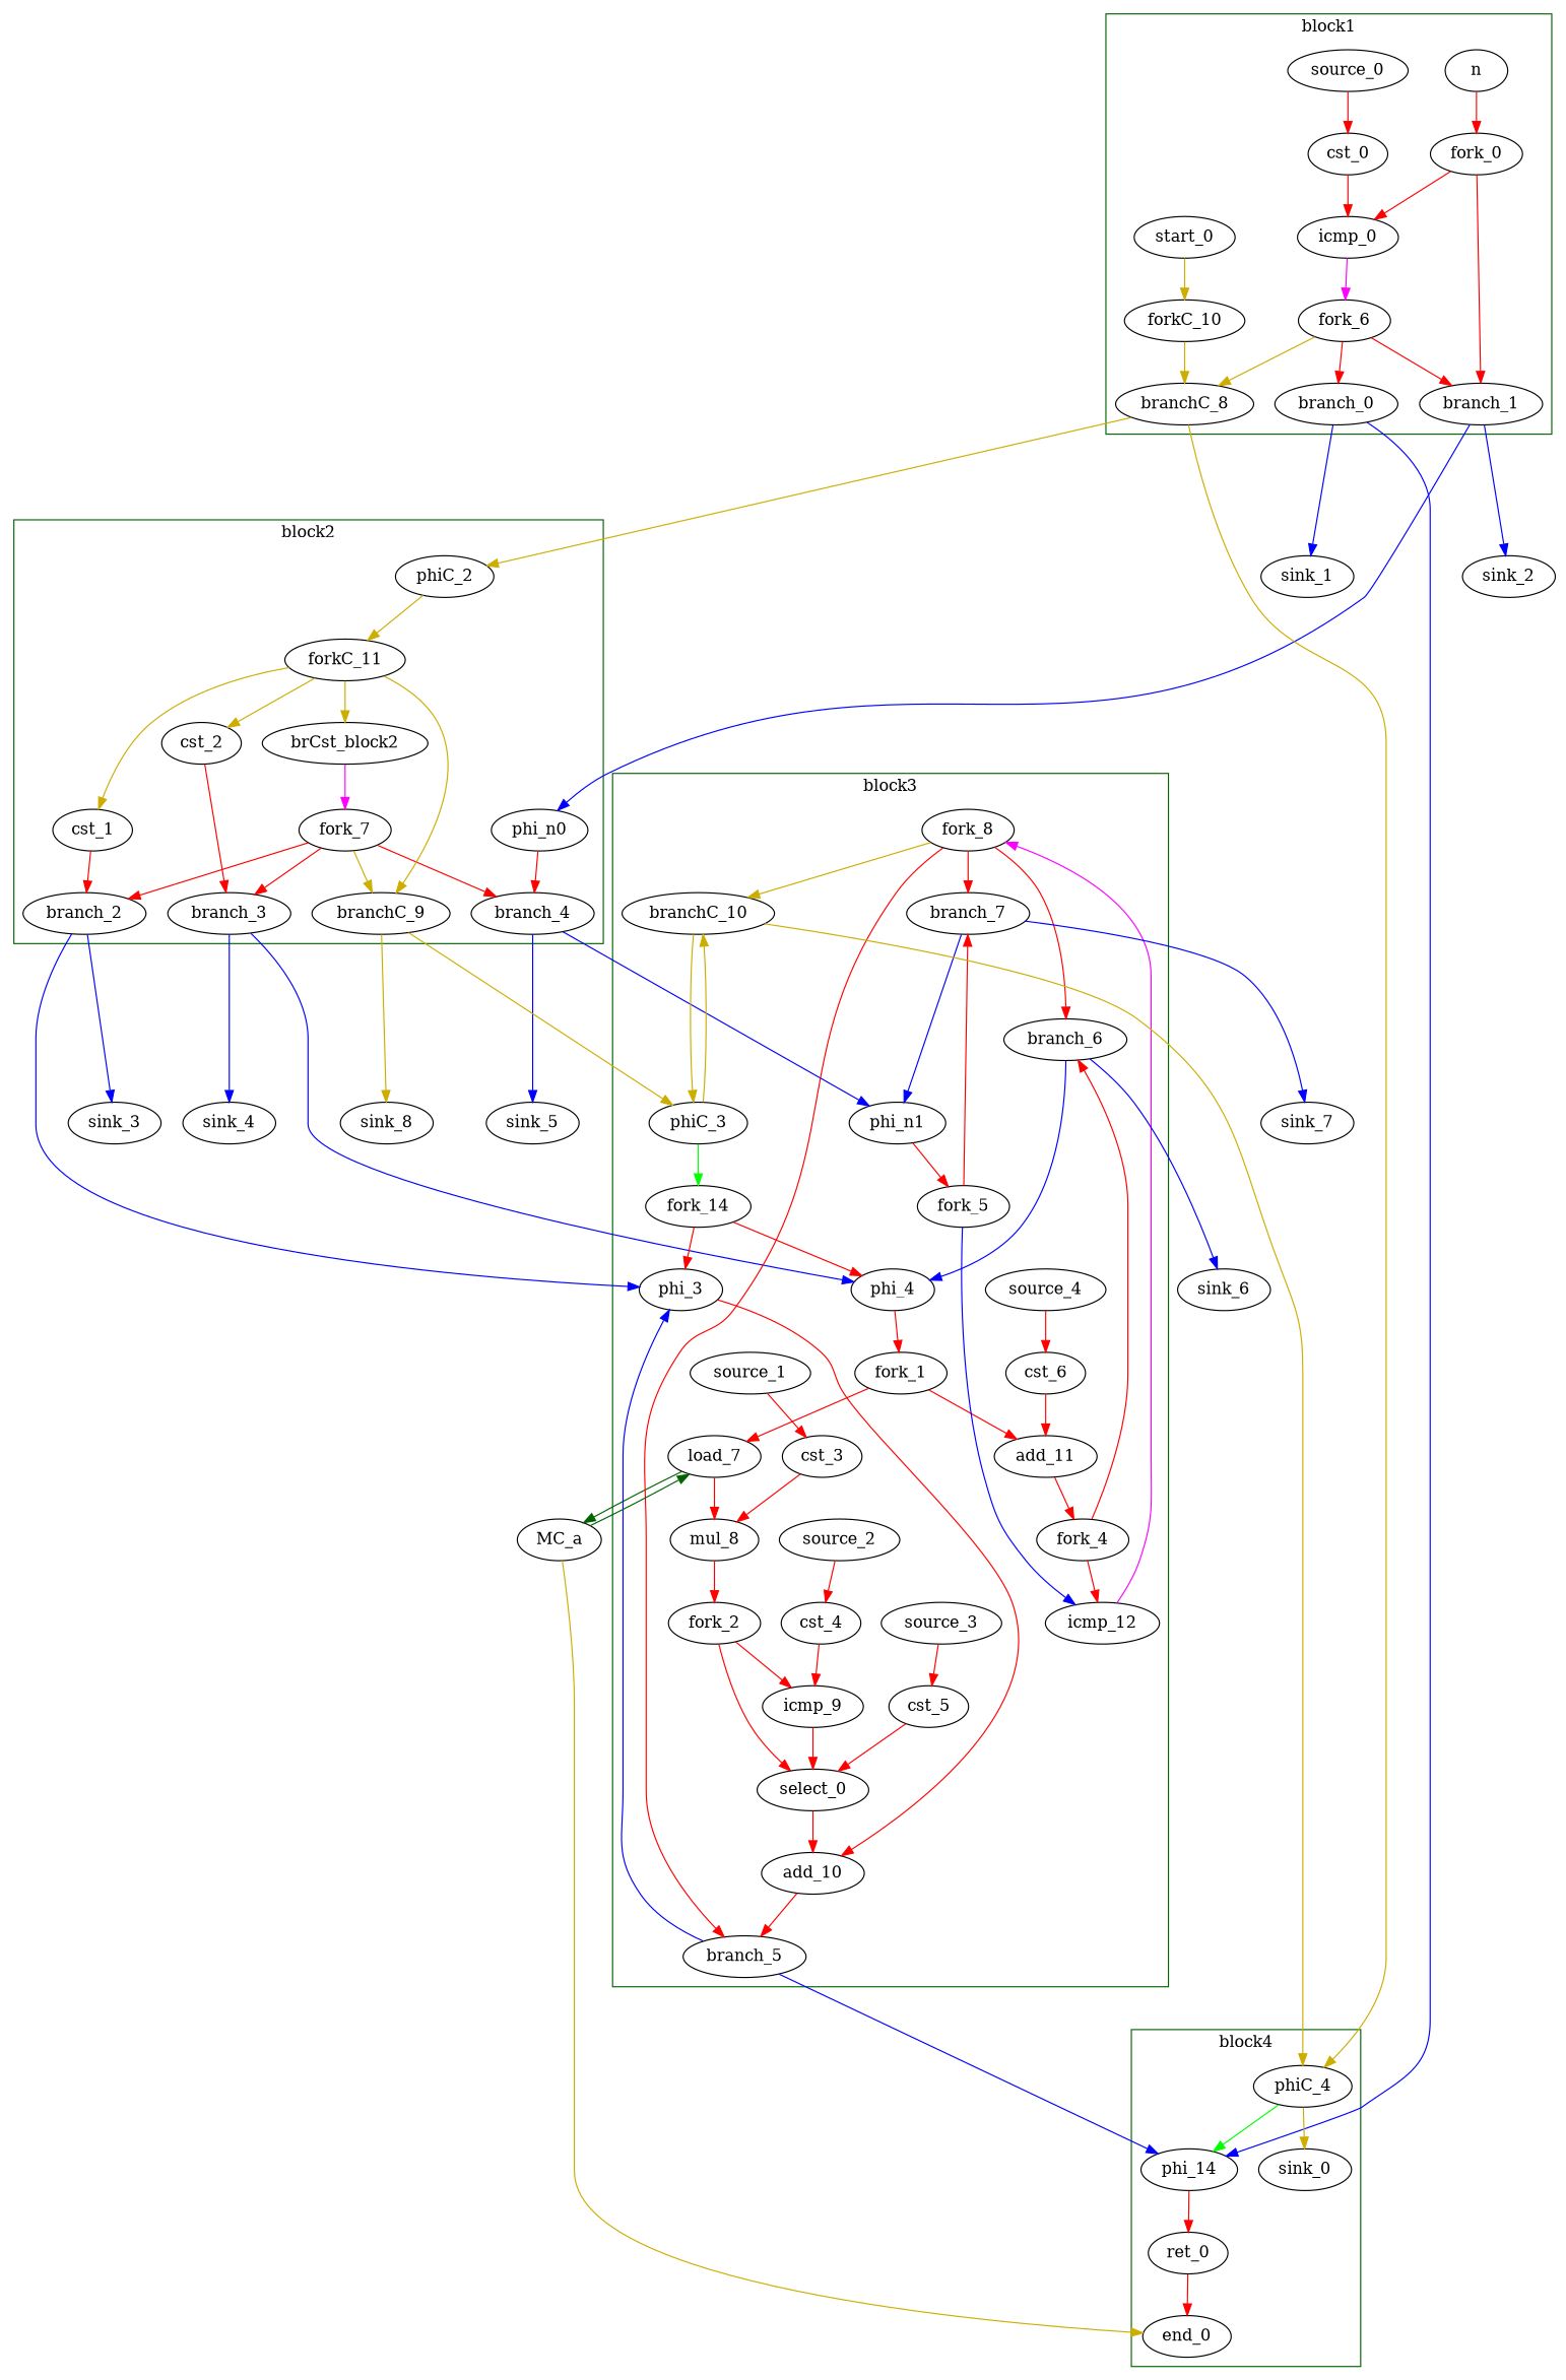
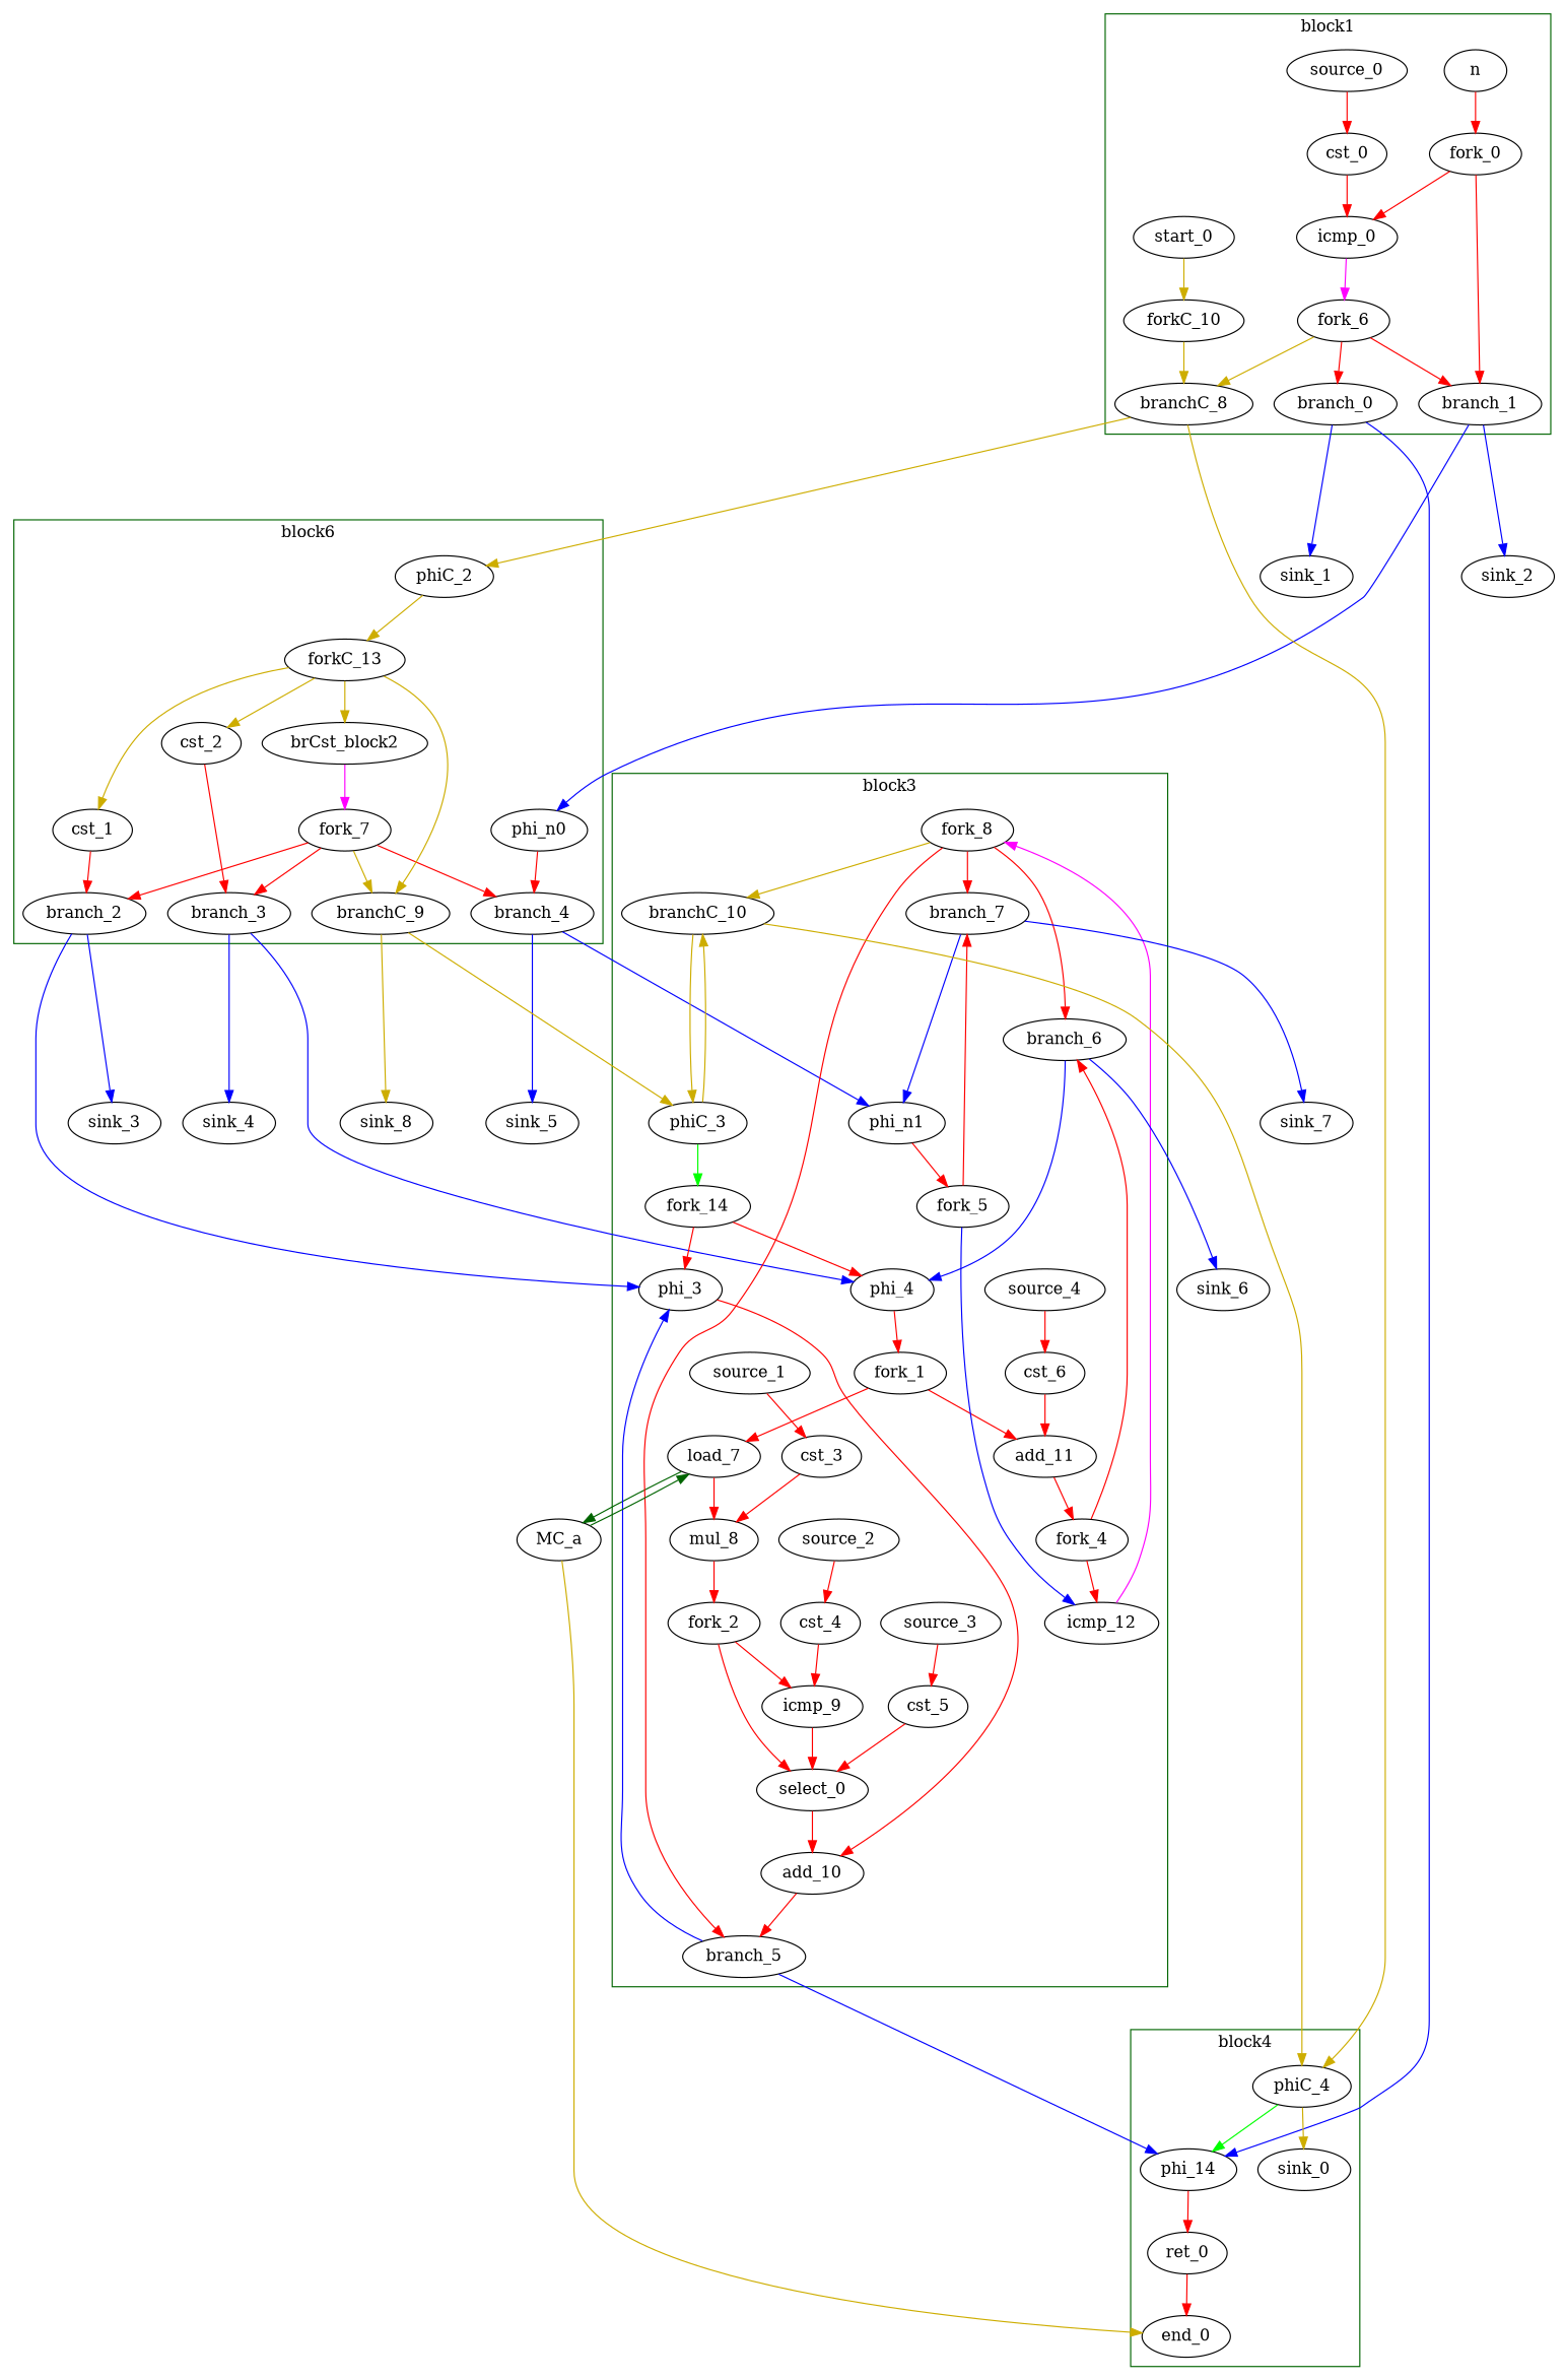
  digraph {
    splines=spline
    node [bbID=3 in="in1:1" type=Fork]
    edge [color=red from=out1 to=in1]
    n [bbID=1 in="in1:32" out="out1:32" type=Entry]
    fork_0 [bbID=1 in="in1:32" out="out1:32 out2:32 "]
    cst_0 [bbID=1 out="out1:1" type=Constant value="0x00000000"]
    icmp_0 [II=1 bbID=1 delay=1.530 in="in1:32 in2:32 " latency=0 op=icmp_sgt_op out="out1:1 " type=Operator]
    fork_6 [bbID=1 out="out1:1 out2:1 out3:1 "]
    branch_0 [bbID=1 in="in1:1 in2?:1" out="out1+:1 out2-:1" type=Branch]
    branch_1 [bbID=1 in="in1:32 in2?:1" out="out1+:32 out2-:32" type=Branch]
    branchC_8 [bbID=1 in="in1:0 in2?:1" out="out1+:0 out2-:0" type=Branch]
    start_0 [bbID=1 control=true in="in1:0" out="out1:0" type=Entry]
    forkC_10 [bbID=1 in="in1:0" out="out1:0 out2:0 "]
    source_0 [bbID=1 out="out1:1" type=Source in=""]
    brCst_block2 [bbID=2 out="out1:1" type=Constant value="0x1"]
    fork_7 [bbID=2 out="out1:1 out2:1 out3:1 out4:1 "]
    cst_1 [bbID=2 out="out1:1" type=Constant value="0x00000000"]
    branch_2 [bbID=2 in="in1:1 in2?:1" out="out1+:1 out2-:1" type=Branch]
    cst_2 [bbID=2 out="out1:1" type=Constant value="0x00000000"]
    branch_3 [bbID=2 in="in1:1 in2?:1" out="out1+:1 out2-:1" type=Branch]
    phi_n0 [bbID=2 delay=0.000 in="in1:32 " out="out1:32" type=Merge]
    branch_4 [bbID=2 in="in1:32 in2?:1" out="out1+:32 out2-:32" type=Branch]
    branchC_9 [bbID=2 in="in1:0 in2?:1" out="out1+:0 out2-:0" type=Branch]
    phiC_2 [bbID=2 delay=0.166 in="in1:0 " out="out1:0" type=Merge]
-   forkC_11 [bbID=2 in="in1:0" out="out1:0 out2:0 out3:0 out4:0 "]
+   forkC_11 [bbID=2 in="in1:0" out="out1:0 out2:0 out3:0 out4:0 " label=forkC_13]
    phi_3 [delay=0.366 in="in1?:1 in2:32 in3:32 " out="out1:32" type=Mux]
    add_10 [II=1 delay=1.693 in="in1:32 in2:32 " latency=0 op=add_op out="out1:32 " type=Operator]
    phi_4 [delay=0.366 in="in1?:1 in2:31 in3:31 " out="out1:31" type=Mux]
    fork_1 [in="in1:31" out="out1:31 out2:31 "]
    load_7 [II=1 delay=0.000 in="in1:32 in2:31 " latency=2 op=mc_load_op out="out1:32 out2:31 " portId=0 type=Operator]
    mul_8 [II=1 delay=0.000 in="in1:32 in2:32 " latency=4 op=mul_op out="out1:32 " type=Operator]
    cst_3 [in="in1:3" out="out1:3" type=Constant value="0x00000005"]
    fork_2 [in="in1:32" out="out1:32 out2:32 "]
    cst_4 [in="in1:4" out="out1:4" type=Constant value="0x0000000A"]
    icmp_9 [II=1 delay=1.530 in="in1:32 in2:32 " latency=0 op=icmp_sgt_op out="out1:1 " type=Operator]
    select_0 [II=1 delay=0.000 in="in1?:1 in2+:32 in3-:32 " latency=0 op=select_op out="out1:32 " trueFrac=0.2 type=Operator]
    cst_5 [out="out1:1" type=Constant value="0x00000000"]
    branch_5 [in="in1:32 in2?:1" out="out1+:32 out2-:32" type=Branch]
    cst_6 [out="out1:1" type=Constant value="0x00000001"]
    add_11 [II=1 delay=1.693 in="in1:31 in2:31 " latency=0 op=add_op out="out1:31 " type=Operator]
    fork_4 [in="in1:31" out="out1:31 out2:31 "]
    icmp_12 [II=1 delay=1.530 in="in1:32 in2:32 " latency=0 op=icmp_slt_op out="out1:1 " type=Operator]
    fork_8 [out="out1:1 out2:1 out3:1 out4:1 "]
    phi_n1 [delay=0.366 in="in1:32 in2:32 " out="out1:32" type=Merge]
    fork_5 [in="in1:32" out="out1:32 out2:32 "]
    branch_6 [in="in1:31 in2?:1" out="out1+:31 out2-:31" type=Branch]
    branch_7 [in="in1:32 in2?:1" out="out1+:32 out2-:32" type=Branch]
    branchC_10 [in="in1:0 in2?:1" out="out1+:0 out2-:0" type=Branch]
    phiC_3 [delay=0.166 in="in1:0 in2:0 " out="out1:0 out2?:1" type=CntrlMerge]
    fork_14 [out="out1:1 out2:1 "]
    source_1 [out="out1:3" type=Source in=""]
    source_2 [out="out1:4" type=Source in=""]
    source_3 [out="out1:1" type=Source in=""]
    source_4 [out="out1:1" type=Source in=""]
    phi_14 [bbID=4 delay=0.366 in="in1?:1 in2:32 in3:32 " out="out1:32" type=Mux]
    ret_0 [II=1 bbID=4 delay=0.000 in="in1:32 " latency=0 op=ret_op out="out1:32 " type=Operator]
    end_0 [bbID=0 in="in1:0*e in2:32 " out="out1:32" type=Exit]
    phiC_4 [bbID=4 delay=0.166 in="in1:0 in2:0 " out="out1:0 out2?:1" type=CntrlMerge]
    sink_0 [bbID=0 in="in1:0" type=Sink]
    sink_1 [bbID=0 type=Sink]
    sink_2 [bbID=0 in="in1:32" type=Sink]
    sink_3 [bbID=0 type=Sink]
    sink_4 [bbID=0 type=Sink]
    sink_5 [bbID=0 in="in1:32" type=Sink]
    sink_8 [bbID=0 in="in1:0" type=Sink]
    MC_a [bbID=0 bbcount=0 in="in1:31*l0a " ldcount=1 memory=a out="out1:32*l0d out2:0*e " stcount=0 type=MC]
    sink_6 [bbID=0 in="in1:31" type=Sink]
    sink_7 [bbID=0 in="in1:32" type=Sink]
    subgraph cluster_1 {
      color=darkgreen
      label=block1
      n
      fork_0
      cst_0
      icmp_0
      fork_6
      branch_0
      branch_1
      branchC_8
      start_0
      forkC_10
      source_0
    }
    subgraph cluster_2 {
      color=darkgreen
-     label=block2
+     label=block6
      brCst_block2
      fork_7
      cst_1
      branch_2
      cst_2
      branch_3
      phi_n0
      branch_4
      branchC_9
      phiC_2
      forkC_11
    }
    subgraph cluster_3 {
      color=darkgreen
      label=block3
      phi_3
      add_10
      phi_4
      fork_1
      load_7
      mul_8
      cst_3
      fork_2
      cst_4
      icmp_9
      select_0
      cst_5
      branch_5
      cst_6
      add_11
      fork_4
      icmp_12
      fork_8
      phi_n1
      fork_5
      branch_6
      branch_7
      branchC_10
      phiC_3
      fork_14
      source_1
      source_2
      source_3
      source_4
    }
    subgraph cluster_4 {
      color=darkgreen
      label=block4
      phi_14
      ret_0
      end_0
      phiC_4
      sink_0
    }
    n -> fork_0
    fork_0 -> icmp_0
    fork_0 -> branch_1 [from=out2]
    cst_0 -> icmp_0 [to=in2]
    icmp_0 -> fork_6 [color=magenta]
    fork_6 -> branch_0 [from=out2 to=in2]
    fork_6 -> branch_1 [to=in2]
    fork_6 -> branchC_8 [color=gold3 from=out3 to=in2]
    branch_0 -> phi_14 [color=blue from=out2 minlen=3 to=in2]
    branch_0 -> sink_1 [color=blue minlen=3]
    branch_1 -> phi_n0 [color=blue minlen=3]
    branch_1 -> sink_2 [color=blue from=out2 minlen=3]
    branchC_8 -> phiC_2 [color=gold3 minlen=3]
    branchC_8 -> phiC_4 [color=gold3 from=out2 minlen=3]
    start_0 -> forkC_10 [color=gold3]
    forkC_10 -> branchC_8 [color=gold3 from=out2]
    source_0 -> cst_0
    brCst_block2 -> fork_7 [color=magenta]
    fork_7 -> branch_2 [from=out3 to=in2]
    fork_7 -> branch_3 [from=out2 to=in2]
    fork_7 -> branch_4 [to=in2]
    fork_7 -> branchC_9 [color=gold3 from=out4 to=in2]
    cst_1 -> branch_2
    branch_2 -> phi_3 [color=blue minlen=3 to=in2]
    branch_2 -> sink_3 [color=blue from=out2 minlen=3]
    cst_2 -> branch_3
    branch_3 -> phi_4 [color=blue minlen=3 to=in2]
    branch_3 -> sink_4 [color=blue from=out2 minlen=3]
    phi_n0 -> branch_4
    branch_4 -> phi_n1 [color=blue minlen=3]
    branch_4 -> sink_5 [color=blue from=out2 minlen=3]
    branchC_9 -> phiC_3 [color=gold3 minlen=3]
    branchC_9 -> sink_8 [color=gold3 from=out2 minlen=3]
    phiC_2 -> forkC_11 [color=gold3]
    forkC_11 -> brCst_block2 [color=gold3 from=out4]
    forkC_11 -> cst_1 [color=gold3]
    forkC_11 -> cst_2 [color=gold3 from=out2]
    forkC_11 -> branchC_9 [color=gold3 from=out3]
    phi_3 -> add_10
    add_10 -> branch_5
    phi_4 -> fork_1
    fork_1 -> load_7 [from=out2 to=in2]
    fork_1 -> add_11
    load_7 -> mul_8
    load_7 -> MC_a [color=darkgreen from=out2 mem_address=true]
    mul_8 -> fork_2
    cst_3 -> mul_8 [to=in2]
    fork_2 -> icmp_9
    fork_2 -> select_0 [from=out2 to=in2]
    cst_4 -> icmp_9 [to=in2]
    icmp_9 -> select_0
    select_0 -> add_10 [to=in2]
    cst_5 -> select_0 [to=in3]
    branch_5 -> phi_3 [color=blue minlen=3 to=in3]
    branch_5 -> phi_14 [color=blue from=out2 minlen=3 to=in3]
    cst_6 -> add_11 [to=in2]
    add_11 -> fork_4
    fork_4 -> icmp_12
    fork_4 -> branch_6 [from=out2]
    icmp_12 -> fork_8 [color=magenta]
    fork_8 -> branch_5 [from=out3 to=in2]
    fork_8 -> branch_6 [from=out2 to=in2]
    fork_8 -> branch_7 [to=in2]
    fork_8 -> branchC_10 [color=gold3 from=out4 to=in2]
    phi_n1 -> fork_5
    fork_5 -> icmp_12 [color=blue to=in2]
    fork_5 -> branch_7 [from=out2]
    branch_6 -> phi_4 [color=blue minlen=3 to=in3]
    branch_6 -> sink_6 [color=blue from=out2 minlen=3]
    branch_7 -> phi_n1 [color=blue minlen=3 to=in2]
    branch_7 -> sink_7 [color=blue from=out2 minlen=3]
    branchC_10 -> phiC_3 [color=gold3 minlen=3 to=in2]
    branchC_10 -> phiC_4 [color=gold3 from=out2 minlen=3 to=in2]
    phiC_3 -> branchC_10 [color=gold3]
    phiC_3 -> fork_14 [color=green from=out2]
    fork_14 -> phi_3
    fork_14 -> phi_4 [from=out2]
    source_1 -> cst_3
    source_2 -> cst_4
    source_3 -> cst_5
    source_4 -> cst_6
    phi_14 -> ret_0
    ret_0 -> end_0 [to=in2]
    phiC_4 -> phi_14 [color=green from=out2]
    phiC_4 -> sink_0 [color=gold3]
    MC_a -> load_7 [color=darkgreen mem_address=false]
    MC_a -> end_0 [color=gold3 from=out2]
  }
